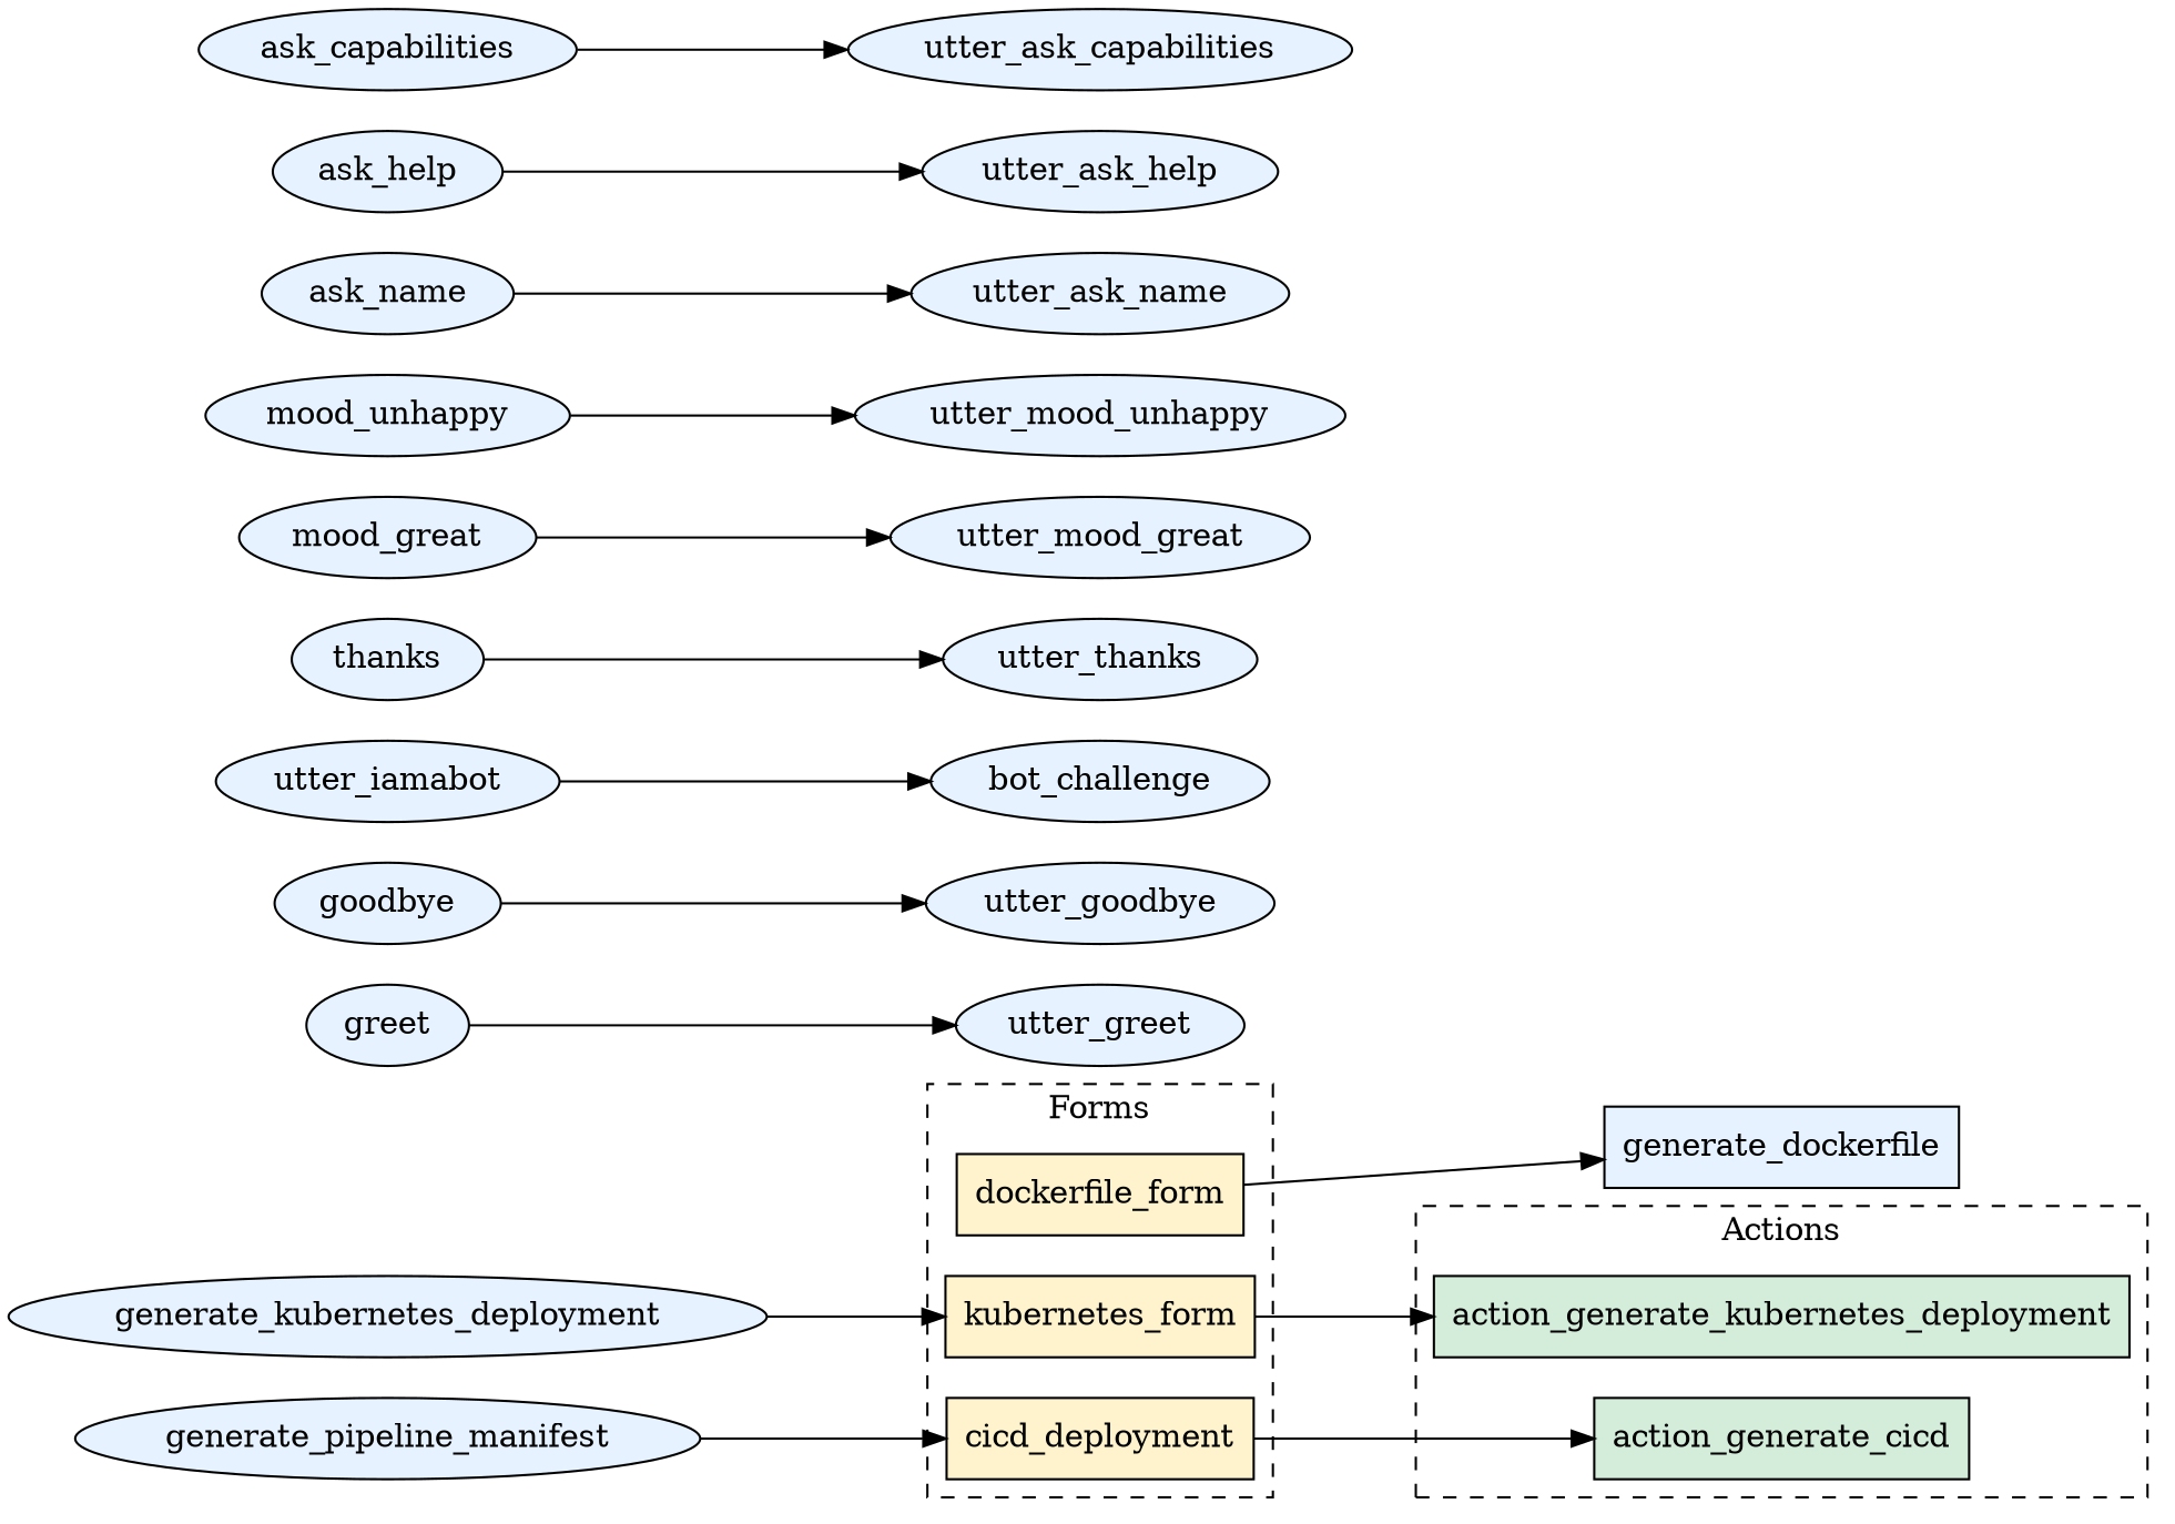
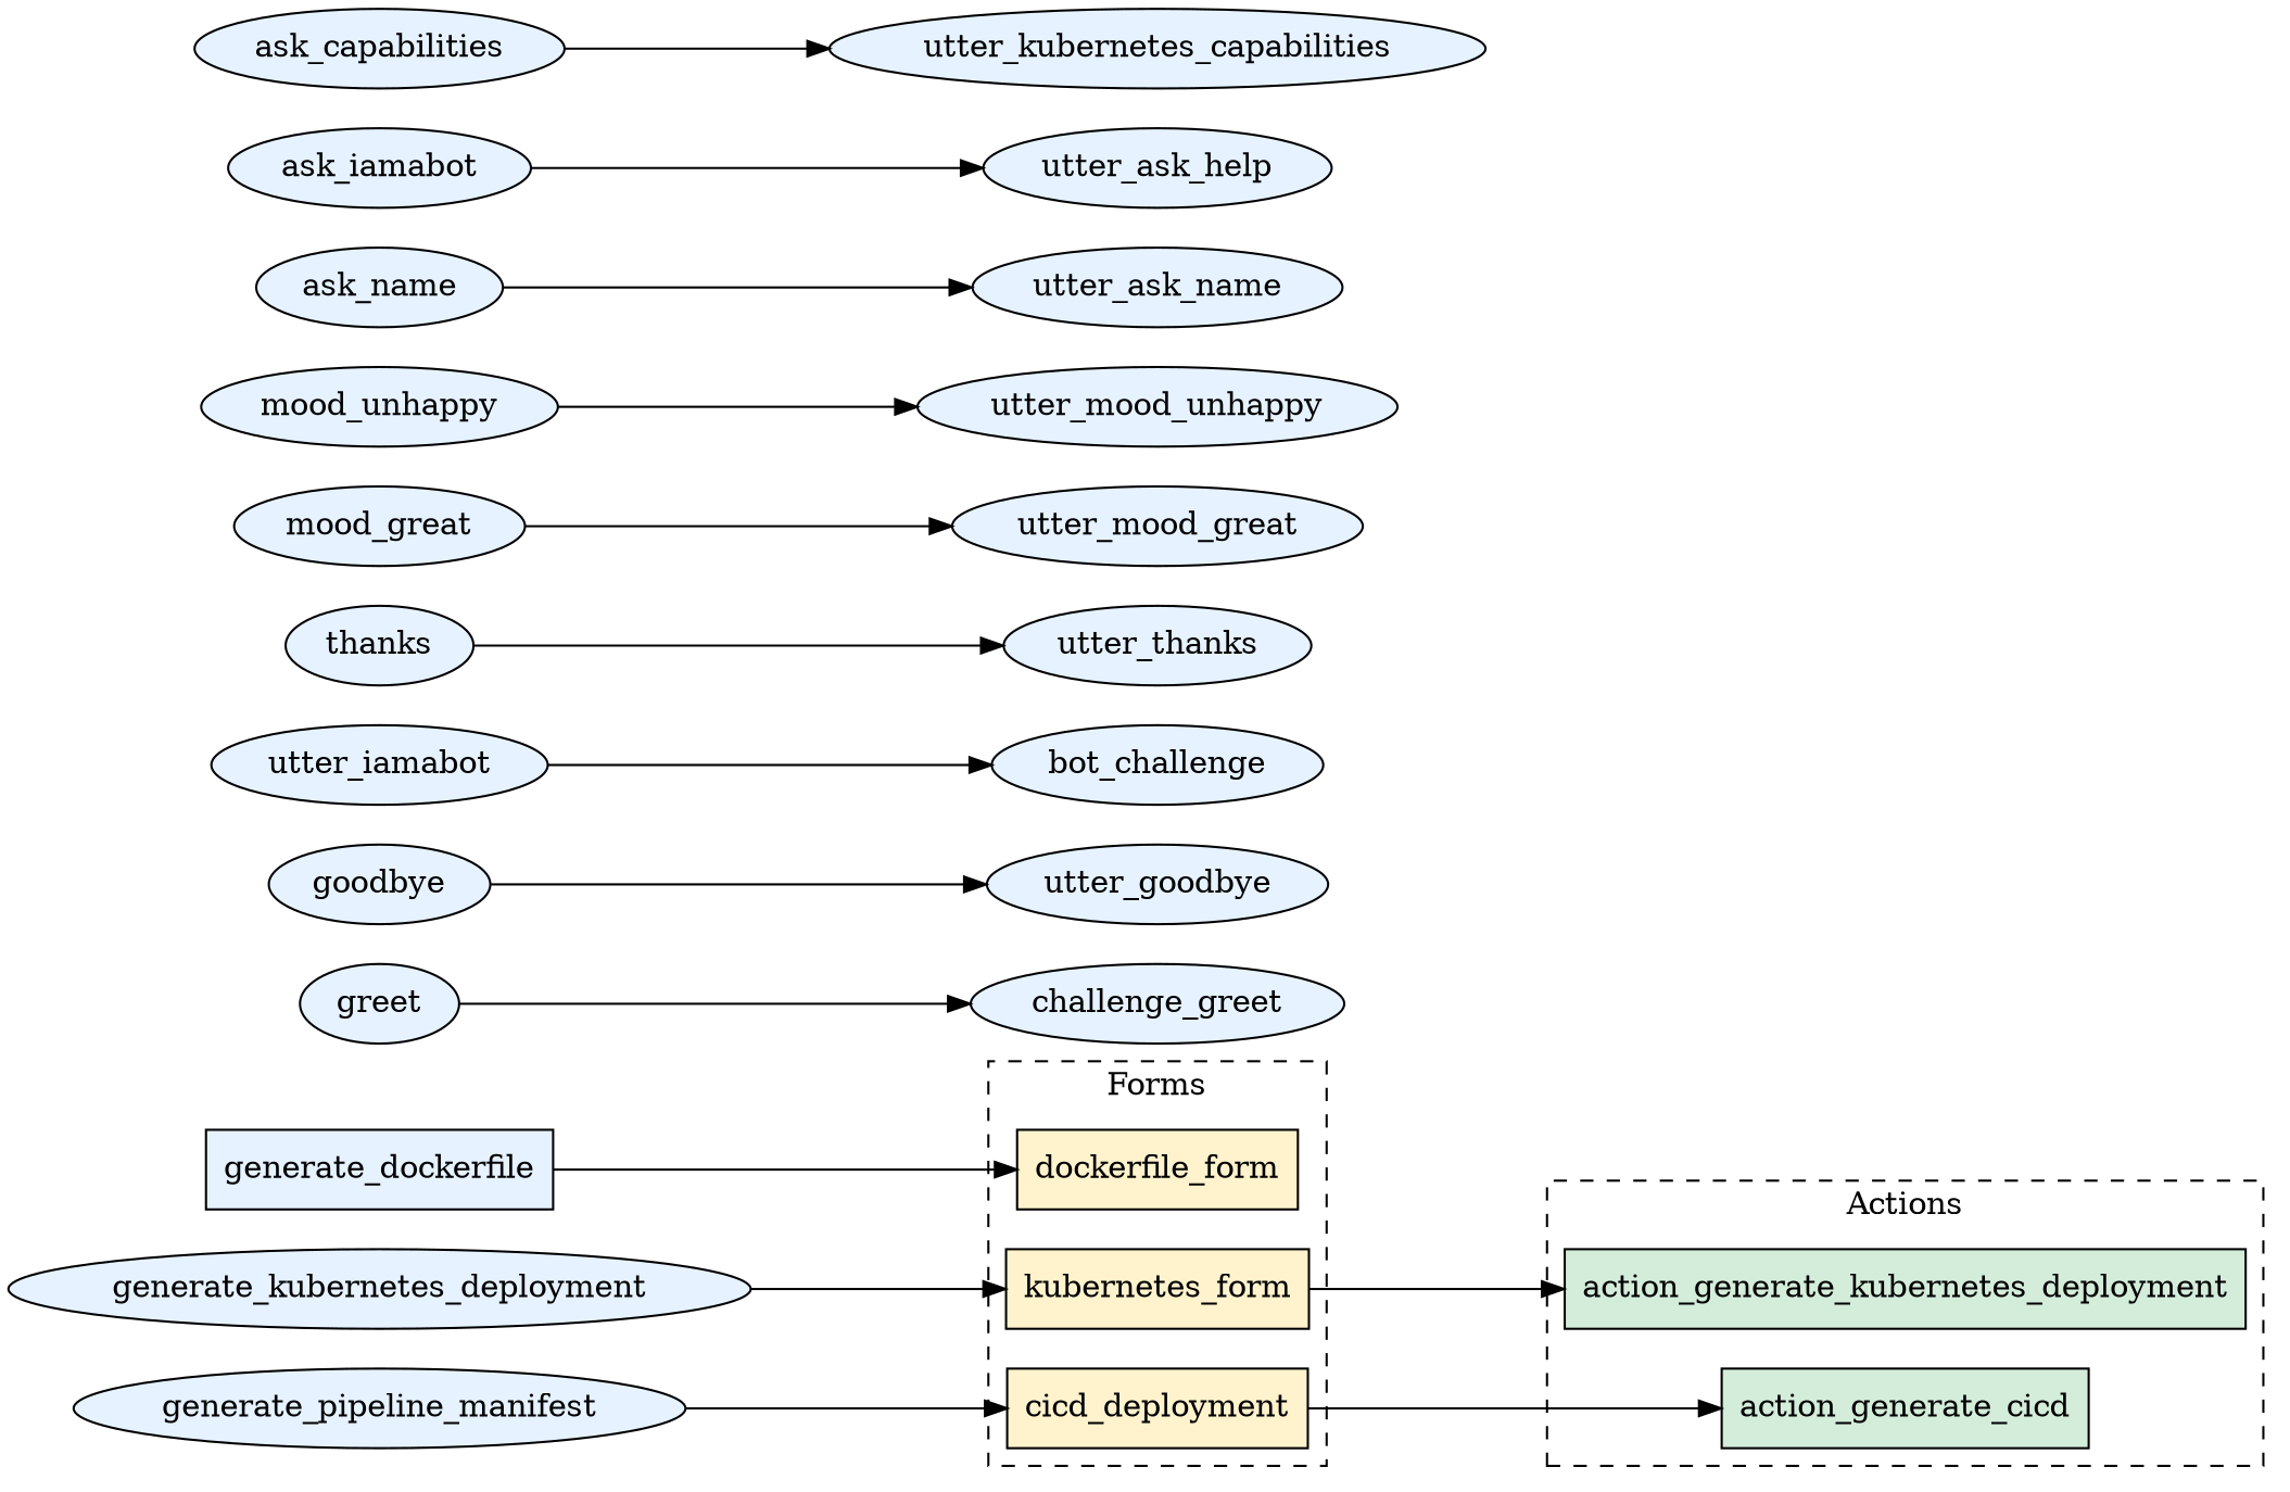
  digraph {
    rankdir=LR
    node [fillcolor="#E6F2FF" shape=ellipse style=filled]
    dockerfile_form [fillcolor="#FFF3CD" shape=box]
    kubernetes_form [fillcolor="#FFF3CD" shape=box]
    n3 [fillcolor="#FFF3CD" label=cicd_deployment shape=box]
    action_generate_kubernetes_deployment [fillcolor="#D4EDDA" shape=box]
    action_generate_cicd [fillcolor="#D4EDDA" shape=box]
    greet
-   utter_greet
+   utter_greet [label=challenge_greet]
    goodbye
    utter_goodbye
    utter_iamabot
    bot_challenge
    thanks
    utter_thanks
    mood_great
    utter_mood_great
    mood_unhappy
    utter_mood_unhappy
    ask_name
    utter_ask_name
-   ask_help
+   ask_help [label=ask_iamabot]
    utter_ask_help
    ask_capabilities
-   utter_ask_capabilities
+   utter_ask_capabilities [label=utter_kubernetes_capabilities]
    generate_dockerfile [shape=box]
    generate_kubernetes_deployment
    generate_pipeline_manifest
    subgraph cluster_1 {
      label=Forms
      style=dashed
      dockerfile_form
      kubernetes_form
      n3
    }
    subgraph cluster_2 {
      label=Actions
      style=dashed
      action_generate_kubernetes_deployment
      action_generate_cicd
    }
    kubernetes_form -> action_generate_kubernetes_deployment
    n3 -> action_generate_cicd
    greet -> utter_greet
    goodbye -> utter_goodbye
    utter_iamabot -> bot_challenge
    thanks -> utter_thanks
    mood_great -> utter_mood_great
    mood_unhappy -> utter_mood_unhappy
    ask_name -> utter_ask_name
    ask_help -> utter_ask_help
    ask_capabilities -> utter_ask_capabilities
-   dockerfile_form -> generate_dockerfile
+   generate_dockerfile -> dockerfile_form
    generate_kubernetes_deployment -> kubernetes_form
    generate_pipeline_manifest -> n3
  }
